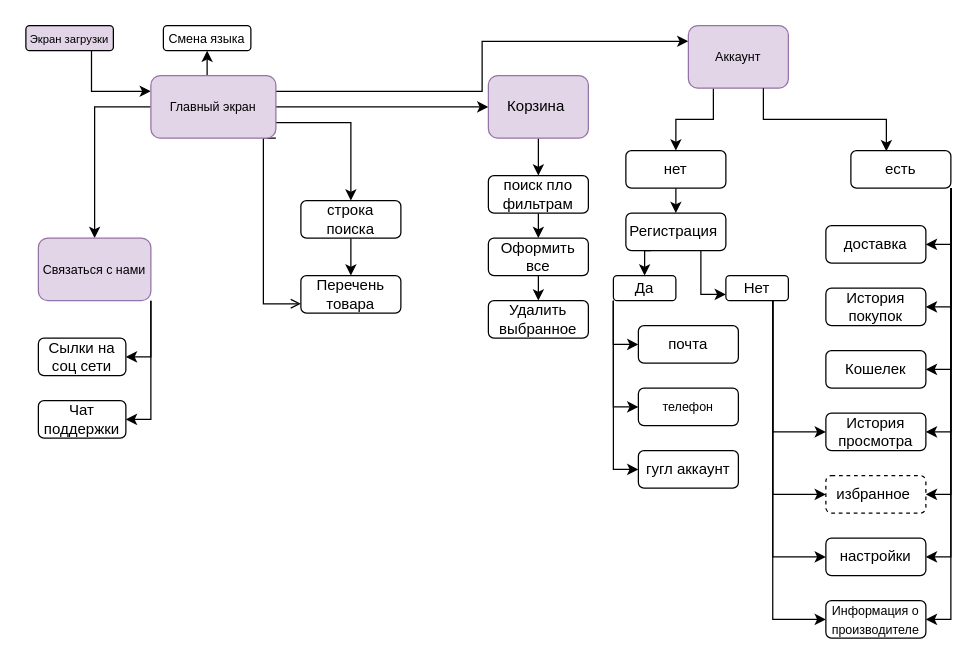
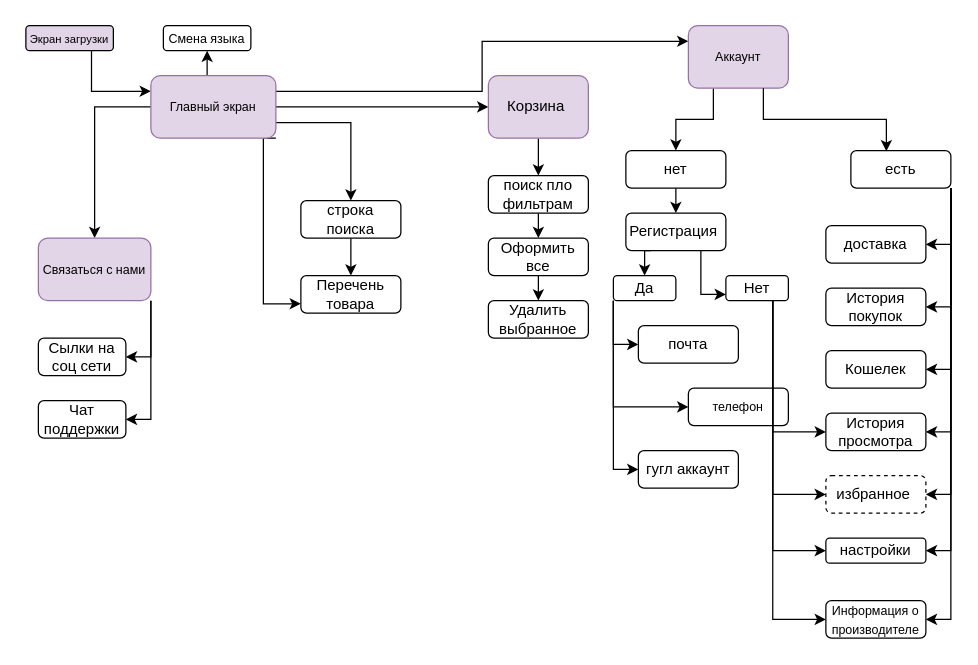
  <mxCell id="0" />
  <mxCell id="1" parent="0" />
  <mxCell id="2" style="edgeStyle=orthogonalEdgeStyle;rounded=0;orthogonalLoop=1;jettySize=auto;html=1;exitX=0.75;exitY=1;exitDx=0;exitDy=0;entryX=0;entryY=0.25;entryDx=0;entryDy=0;" edge="1" parent="1" source="3" target="10"><mxGeometry relative="1" as="geometry" /></mxCell>
  <mxCell id="3" value="&lt;font style=&quot;font-size: 9px;&quot;&gt;Экран загрузки&lt;/font&gt;" style="rounded=1;whiteSpace=wrap;html=1;fillColor=#e1d5e7;" vertex="1" parent="1"><mxGeometry x="20" y="20" width="70" height="20" as="geometry" /></mxCell>
  <mxCell id="4" style="edgeStyle=orthogonalEdgeStyle;rounded=0;orthogonalLoop=1;jettySize=auto;html=1;exitX=0.5;exitY=0;exitDx=0;exitDy=0;entryX=0.5;entryY=1;entryDx=0;entryDy=0;" edge="1" parent="1" source="10" target="11"><mxGeometry relative="1" as="geometry" /></mxCell>
  <mxCell id="5" style="edgeStyle=orthogonalEdgeStyle;rounded=0;orthogonalLoop=1;jettySize=auto;html=1;exitX=0;exitY=0.5;exitDx=0;exitDy=0;" edge="1" parent="1" source="10" target="14"><mxGeometry relative="1" as="geometry" /></mxCell>
  <mxCell id="6" style="edgeStyle=orthogonalEdgeStyle;rounded=0;orthogonalLoop=1;jettySize=auto;html=1;exitX=1;exitY=0.75;exitDx=0;exitDy=0;entryX=0.5;entryY=0;entryDx=0;entryDy=0;" edge="1" parent="1" source="10" target="42"><mxGeometry relative="1" as="geometry" /></mxCell>
- <mxCell id="7" style="edgeStyle=orthogonalEdgeStyle;rounded=0;orthogonalLoop=1;jettySize=auto;html=1;exitX=1;exitY=1;exitDx=0;exitDy=0;entryX=0;entryY=0.75;entryDx=0;entryDy=0;endArrow=open;" edge="1" parent="1" source="10" target="48"><mxGeometry relative="1" as="geometry"><Array as="points"><mxPoint x="210" y="110" /><mxPoint x="210" y="243" /></Array></mxGeometry></mxCell>
+ <mxCell id="7" style="edgeStyle=orthogonalEdgeStyle;rounded=0;orthogonalLoop=1;jettySize=auto;html=1;exitX=1;exitY=1;exitDx=0;exitDy=0;entryX=0;entryY=0.75;entryDx=0;entryDy=0;" edge="1" parent="1" source="10" target="48"><mxGeometry relative="1" as="geometry"><Array as="points"><mxPoint x="210" y="110" /><mxPoint x="210" y="243" /></Array></mxGeometry></mxCell>
  <mxCell id="8" style="edgeStyle=orthogonalEdgeStyle;rounded=0;orthogonalLoop=1;jettySize=auto;html=1;exitX=1;exitY=0.5;exitDx=0;exitDy=0;entryX=0;entryY=0.5;entryDx=0;entryDy=0;" edge="1" parent="1" source="10" target="40"><mxGeometry relative="1" as="geometry" /></mxCell>
  <mxCell id="9" style="edgeStyle=orthogonalEdgeStyle;rounded=0;orthogonalLoop=1;jettySize=auto;html=1;exitX=1;exitY=0.25;exitDx=0;exitDy=0;entryX=0;entryY=0.25;entryDx=0;entryDy=0;" edge="1" parent="1" source="10" target="16"><mxGeometry relative="1" as="geometry" /></mxCell>
  <mxCell id="10" value="&lt;font size=&quot;1&quot;&gt;Главный экран&lt;/font&gt;" style="rounded=1;whiteSpace=wrap;html=1;fillColor=#e1d5e7;strokeColor=#9673a6;" vertex="1" parent="1"><mxGeometry x="120" y="60" width="100" height="50" as="geometry" /></mxCell>
  <mxCell id="11" value="&lt;font size=&quot;1&quot;&gt;Смена языка&lt;/font&gt;" style="rounded=1;whiteSpace=wrap;html=1;" vertex="1" parent="1"><mxGeometry x="130" y="20" width="70" height="20" as="geometry" /></mxCell>
  <mxCell id="12" style="edgeStyle=orthogonalEdgeStyle;rounded=0;orthogonalLoop=1;jettySize=auto;html=1;exitX=1;exitY=1;exitDx=0;exitDy=0;entryX=1;entryY=0.5;entryDx=0;entryDy=0;" edge="1" parent="1" source="14" target="59"><mxGeometry relative="1" as="geometry" /></mxCell>
  <mxCell id="13" style="edgeStyle=orthogonalEdgeStyle;rounded=0;orthogonalLoop=1;jettySize=auto;html=1;exitX=1;exitY=1;exitDx=0;exitDy=0;entryX=1;entryY=0.5;entryDx=0;entryDy=0;" edge="1" parent="1" source="14" target="60"><mxGeometry relative="1" as="geometry" /></mxCell>
  <mxCell id="14" value="&lt;font size=&quot;1&quot;&gt;Связаться с нами&lt;/font&gt;" style="rounded=1;whiteSpace=wrap;html=1;fillColor=#e1d5e7;strokeColor=#9673a6;" vertex="1" parent="1"><mxGeometry x="30" y="190" width="90" height="50" as="geometry" /></mxCell>
  <mxCell id="15" style="edgeStyle=orthogonalEdgeStyle;rounded=0;orthogonalLoop=1;jettySize=auto;html=1;exitX=0.25;exitY=1;exitDx=0;exitDy=0;entryX=0.5;entryY=0;entryDx=0;entryDy=0;" edge="1" parent="1" source="16" target="30"><mxGeometry relative="1" as="geometry" /></mxCell>
  <mxCell id="16" value="&lt;font size=&quot;1&quot;&gt;Аккаунт&lt;/font&gt;" style="rounded=1;whiteSpace=wrap;html=1;fillColor=#e1d5e7;strokeColor=#9673a6;" vertex="1" parent="1"><mxGeometry x="550" y="20" width="80" height="50" as="geometry" /></mxCell>
  <mxCell id="17" style="edgeStyle=orthogonalEdgeStyle;rounded=0;orthogonalLoop=1;jettySize=auto;html=1;exitX=0.25;exitY=1;exitDx=0;exitDy=0;entryX=0.5;entryY=0;entryDx=0;entryDy=0;" edge="1" parent="1" source="19" target="53"><mxGeometry relative="1" as="geometry" /></mxCell>
  <mxCell id="18" style="edgeStyle=orthogonalEdgeStyle;rounded=0;orthogonalLoop=1;jettySize=auto;html=1;exitX=0.75;exitY=1;exitDx=0;exitDy=0;entryX=0;entryY=0.75;entryDx=0;entryDy=0;" edge="1" parent="1" source="19" target="58"><mxGeometry relative="1" as="geometry" /></mxCell>
  <mxCell id="19" value="Регистрация&amp;nbsp;" style="rounded=1;whiteSpace=wrap;html=1;" vertex="1" parent="1"><mxGeometry x="500" y="170" width="80" height="30" as="geometry" /></mxCell>
  <mxCell id="20" value="почта" style="rounded=1;whiteSpace=wrap;html=1;" vertex="1" parent="1"><mxGeometry x="510" y="260" width="80" height="30" as="geometry" /></mxCell>
- <mxCell id="21" value="&lt;font size=&quot;1&quot;&gt;телефон&lt;/font&gt;" style="rounded=1;whiteSpace=wrap;html=1;" vertex="1" parent="1"><mxGeometry x="510" y="310" width="80" height="30" as="geometry" /></mxCell>
+ <mxCell id="21" value="&lt;font size=&quot;1&quot;&gt;телефон&lt;/font&gt;" style="rounded=1;whiteSpace=wrap;html=1;" vertex="1" parent="1"><mxGeometry x="550" y="310" width="80" height="30" as="geometry" /></mxCell>
  <mxCell id="22" value="гугл аккаунт" style="rounded=1;whiteSpace=wrap;html=1;" vertex="1" parent="1"><mxGeometry x="510" y="360" width="80" height="30" as="geometry" /></mxCell>
  <mxCell id="23" value="Кошелек" style="rounded=1;whiteSpace=wrap;html=1;" vertex="1" parent="1"><mxGeometry x="660" y="280" width="80" height="30" as="geometry" /></mxCell>
  <mxCell id="24" value="доставка" style="rounded=1;whiteSpace=wrap;html=1;" vertex="1" parent="1"><mxGeometry x="660" y="180" width="80" height="30" as="geometry" /></mxCell>
- <mxCell id="25" value="настройки" style="rounded=1;whiteSpace=wrap;html=1;" vertex="1" parent="1"><mxGeometry x="660" y="430" width="80" height="30" as="geometry" /></mxCell>
+ <mxCell id="25" value="настройки" style="rounded=1;whiteSpace=wrap;html=1;" vertex="1" parent="1"><mxGeometry x="660" y="430" width="80" height="20" as="geometry" /></mxCell>
  <mxCell id="26" value="История просмотра" style="rounded=1;whiteSpace=wrap;html=1;" vertex="1" parent="1"><mxGeometry x="660" y="330" width="80" height="30" as="geometry" /></mxCell>
  <mxCell id="27" value="избранное&amp;nbsp;" style="rounded=1;whiteSpace=wrap;html=1;dashed=1;" vertex="1" parent="1"><mxGeometry x="660" y="380" width="80" height="30" as="geometry" /></mxCell>
  <mxCell id="28" value="История покупок" style="rounded=1;whiteSpace=wrap;html=1;" vertex="1" parent="1"><mxGeometry x="660" y="230" width="80" height="30" as="geometry" /></mxCell>
  <mxCell id="29" style="edgeStyle=orthogonalEdgeStyle;rounded=0;orthogonalLoop=1;jettySize=auto;html=1;exitX=0.5;exitY=1;exitDx=0;exitDy=0;entryX=0.5;entryY=0;entryDx=0;entryDy=0;" edge="1" parent="1" source="30" target="19"><mxGeometry relative="1" as="geometry" /></mxCell>
  <mxCell id="30" value="нет" style="rounded=1;whiteSpace=wrap;html=1;" vertex="1" parent="1"><mxGeometry x="500" y="120" width="80" height="30" as="geometry" /></mxCell>
  <mxCell id="31" style="edgeStyle=orthogonalEdgeStyle;rounded=0;orthogonalLoop=1;jettySize=auto;html=1;exitX=1;exitY=1;exitDx=0;exitDy=0;entryX=1;entryY=0.5;entryDx=0;entryDy=0;" edge="1" parent="1" source="38" target="24"><mxGeometry relative="1" as="geometry" /></mxCell>
  <mxCell id="32" style="edgeStyle=orthogonalEdgeStyle;rounded=0;orthogonalLoop=1;jettySize=auto;html=1;exitX=1;exitY=1;exitDx=0;exitDy=0;entryX=1;entryY=0.5;entryDx=0;entryDy=0;" edge="1" parent="1" source="38" target="28"><mxGeometry relative="1" as="geometry" /></mxCell>
  <mxCell id="33" style="edgeStyle=orthogonalEdgeStyle;rounded=0;orthogonalLoop=1;jettySize=auto;html=1;exitX=1;exitY=1;exitDx=0;exitDy=0;entryX=1;entryY=0.5;entryDx=0;entryDy=0;" edge="1" parent="1" source="38" target="27"><mxGeometry relative="1" as="geometry" /></mxCell>
  <mxCell id="34" style="edgeStyle=orthogonalEdgeStyle;rounded=0;orthogonalLoop=1;jettySize=auto;html=1;exitX=1;exitY=1;exitDx=0;exitDy=0;entryX=1;entryY=0.5;entryDx=0;entryDy=0;" edge="1" parent="1" source="38" target="26"><mxGeometry relative="1" as="geometry" /></mxCell>
  <mxCell id="35" style="edgeStyle=orthogonalEdgeStyle;rounded=0;orthogonalLoop=1;jettySize=auto;html=1;exitX=1;exitY=1;exitDx=0;exitDy=0;entryX=1;entryY=0.5;entryDx=0;entryDy=0;" edge="1" parent="1" source="38" target="23"><mxGeometry relative="1" as="geometry" /></mxCell>
  <mxCell id="36" style="edgeStyle=orthogonalEdgeStyle;rounded=0;orthogonalLoop=1;jettySize=auto;html=1;exitX=1;exitY=1;exitDx=0;exitDy=0;entryX=1;entryY=0.5;entryDx=0;entryDy=0;" edge="1" parent="1" source="38" target="25"><mxGeometry relative="1" as="geometry" /></mxCell>
  <mxCell id="37" style="edgeStyle=orthogonalEdgeStyle;rounded=0;orthogonalLoop=1;jettySize=auto;html=1;exitX=1;exitY=1;exitDx=0;exitDy=0;entryX=1;entryY=0.5;entryDx=0;entryDy=0;" edge="1" parent="1" source="38" target="61"><mxGeometry relative="1" as="geometry" /></mxCell>
  <mxCell id="38" value="есть" style="rounded=1;whiteSpace=wrap;html=1;" vertex="1" parent="1"><mxGeometry x="680" y="120" width="80" height="30" as="geometry" /></mxCell>
  <mxCell id="39" style="edgeStyle=orthogonalEdgeStyle;rounded=0;orthogonalLoop=1;jettySize=auto;html=1;exitX=0.5;exitY=1;exitDx=0;exitDy=0;entryX=0.5;entryY=0;entryDx=0;entryDy=0;" edge="1" parent="1" source="40" target="44"><mxGeometry relative="1" as="geometry" /></mxCell>
  <mxCell id="40" value="Корзина&amp;nbsp;" style="rounded=1;whiteSpace=wrap;html=1;fillColor=#e1d5e7;strokeColor=#9673a6;" vertex="1" parent="1"><mxGeometry x="390" y="60" width="80" height="50" as="geometry" /></mxCell>
  <mxCell id="41" style="edgeStyle=orthogonalEdgeStyle;rounded=0;orthogonalLoop=1;jettySize=auto;html=1;exitX=0.5;exitY=1;exitDx=0;exitDy=0;" edge="1" parent="1" source="42" target="48"><mxGeometry relative="1" as="geometry" /></mxCell>
  <mxCell id="42" value="строка поиска" style="rounded=1;whiteSpace=wrap;html=1;" vertex="1" parent="1"><mxGeometry x="240" y="160" width="80" height="30" as="geometry" /></mxCell>
  <mxCell id="43" style="edgeStyle=orthogonalEdgeStyle;rounded=0;orthogonalLoop=1;jettySize=auto;html=1;exitX=0.5;exitY=1;exitDx=0;exitDy=0;entryX=0.5;entryY=0;entryDx=0;entryDy=0;" edge="1" parent="1" source="44" target="46"><mxGeometry relative="1" as="geometry" /></mxCell>
  <mxCell id="44" value="поиск пло фильтрам" style="rounded=1;whiteSpace=wrap;html=1;" vertex="1" parent="1"><mxGeometry x="390" y="140" width="80" height="30" as="geometry" /></mxCell>
  <mxCell id="45" style="edgeStyle=orthogonalEdgeStyle;rounded=0;orthogonalLoop=1;jettySize=auto;html=1;exitX=0.5;exitY=1;exitDx=0;exitDy=0;entryX=0.5;entryY=0;entryDx=0;entryDy=0;" edge="1" parent="1" source="46" target="47"><mxGeometry relative="1" as="geometry" /></mxCell>
  <mxCell id="46" value="Оформить все" style="rounded=1;whiteSpace=wrap;html=1;" vertex="1" parent="1"><mxGeometry x="390" y="190" width="80" height="30" as="geometry" /></mxCell>
  <mxCell id="47" value="Удалить выбранное" style="rounded=1;whiteSpace=wrap;html=1;" vertex="1" parent="1"><mxGeometry x="390" y="240" width="80" height="30" as="geometry" /></mxCell>
  <mxCell id="48" value="Перечень товара" style="rounded=1;whiteSpace=wrap;html=1;" vertex="1" parent="1"><mxGeometry x="240" y="220" width="80" height="30" as="geometry" /></mxCell>
  <mxCell id="49" style="edgeStyle=orthogonalEdgeStyle;rounded=0;orthogonalLoop=1;jettySize=auto;html=1;exitX=0.75;exitY=1;exitDx=0;exitDy=0;entryX=0.355;entryY=0.017;entryDx=0;entryDy=0;entryPerimeter=0;" edge="1" parent="1" source="16" target="38"><mxGeometry relative="1" as="geometry" /></mxCell>
  <mxCell id="50" style="edgeStyle=orthogonalEdgeStyle;rounded=0;orthogonalLoop=1;jettySize=auto;html=1;exitX=0;exitY=1;exitDx=0;exitDy=0;entryX=0;entryY=0.5;entryDx=0;entryDy=0;" edge="1" parent="1" source="53" target="22"><mxGeometry relative="1" as="geometry" /></mxCell>
  <mxCell id="51" style="edgeStyle=orthogonalEdgeStyle;rounded=0;orthogonalLoop=1;jettySize=auto;html=1;exitX=0;exitY=1;exitDx=0;exitDy=0;entryX=0;entryY=0.5;entryDx=0;entryDy=0;" edge="1" parent="1" source="53" target="20"><mxGeometry relative="1" as="geometry" /></mxCell>
  <mxCell id="52" style="edgeStyle=orthogonalEdgeStyle;rounded=0;orthogonalLoop=1;jettySize=auto;html=1;exitX=0;exitY=1;exitDx=0;exitDy=0;entryX=0;entryY=0.5;entryDx=0;entryDy=0;" edge="1" parent="1" source="53" target="21"><mxGeometry relative="1" as="geometry" /></mxCell>
  <mxCell id="53" value="Да" style="rounded=1;whiteSpace=wrap;html=1;" vertex="1" parent="1"><mxGeometry x="490" y="220" width="50" height="20" as="geometry" /></mxCell>
  <mxCell id="54" style="edgeStyle=orthogonalEdgeStyle;rounded=0;orthogonalLoop=1;jettySize=auto;html=1;exitX=0.75;exitY=1;exitDx=0;exitDy=0;entryX=0;entryY=0.5;entryDx=0;entryDy=0;" edge="1" parent="1" source="58" target="27"><mxGeometry relative="1" as="geometry" /></mxCell>
  <mxCell id="55" style="edgeStyle=orthogonalEdgeStyle;rounded=0;orthogonalLoop=1;jettySize=auto;html=1;exitX=0.75;exitY=1;exitDx=0;exitDy=0;entryX=0;entryY=0.5;entryDx=0;entryDy=0;" edge="1" parent="1" source="58" target="26"><mxGeometry relative="1" as="geometry" /></mxCell>
  <mxCell id="56" style="edgeStyle=orthogonalEdgeStyle;rounded=0;orthogonalLoop=1;jettySize=auto;html=1;exitX=0.75;exitY=1;exitDx=0;exitDy=0;entryX=0;entryY=0.5;entryDx=0;entryDy=0;" edge="1" parent="1" source="58" target="25"><mxGeometry relative="1" as="geometry" /></mxCell>
  <mxCell id="57" style="edgeStyle=orthogonalEdgeStyle;rounded=0;orthogonalLoop=1;jettySize=auto;html=1;exitX=0.75;exitY=1;exitDx=0;exitDy=0;entryX=0;entryY=0.5;entryDx=0;entryDy=0;" edge="1" parent="1" source="58" target="61"><mxGeometry relative="1" as="geometry" /></mxCell>
  <mxCell id="58" value="Нет" style="rounded=1;whiteSpace=wrap;html=1;" vertex="1" parent="1"><mxGeometry x="580" y="220" width="50" height="20" as="geometry" /></mxCell>
  <mxCell id="59" value="Сылки на соц сети" style="rounded=1;whiteSpace=wrap;html=1;" vertex="1" parent="1"><mxGeometry x="30" y="270" width="70" height="30" as="geometry" /></mxCell>
  <mxCell id="60" value="Чат поддержки" style="rounded=1;whiteSpace=wrap;html=1;" vertex="1" parent="1"><mxGeometry x="30" y="320" width="70" height="30" as="geometry" /></mxCell>
  <mxCell id="61" value="&lt;font size=&quot;1&quot;&gt;Информация о производителе&lt;/font&gt;" style="rounded=1;whiteSpace=wrap;html=1;" vertex="1" parent="1"><mxGeometry x="660" y="480" width="80" height="30" as="geometry" /></mxCell>
